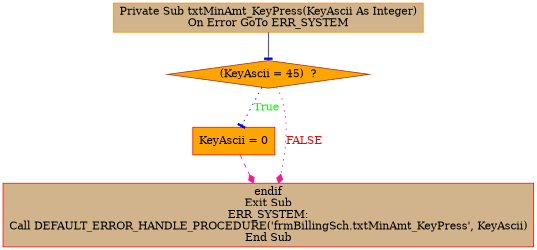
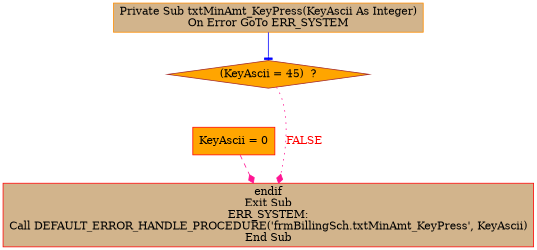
  digraph {
    node [shape=box style=filled fillcolor=tan color=red]
    edge [color=blue style=dotted arrowhead=tee]
    n1 [label="Private Sub txtMinAmt_KeyPress(KeyAscii As Integer)\nOn Error GoTo ERR_SYSTEM" color=darkorange]
    n2 [label="(KeyAscii = 45)  ?" shape=diamond fillcolor=orange color=brown]
    n3 [label="KeyAscii = 0" fillcolor=orange]
    n4 [label="endif\nExit Sub\nERR_SYSTEM:\nCall DEFAULT_ERROR_HANDLE_PROCEDURE('frmBillingSch.txtMinAmt_KeyPress', KeyAscii)\nEnd Sub"]
    n1 -> n2 [style=solid]
-   n2 -> n3 [fontcolor=GREEN label=True]
    n2 -> n4 [fontcolor=RED label=FALSE color=deeppink arrowhead=diamond]
    n3 -> n4 [color=deeppink style=dashed arrowhead=diamond]
  }
